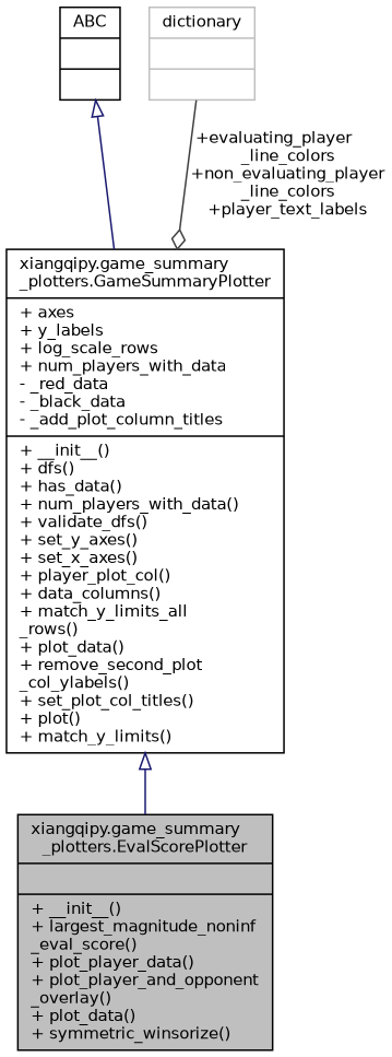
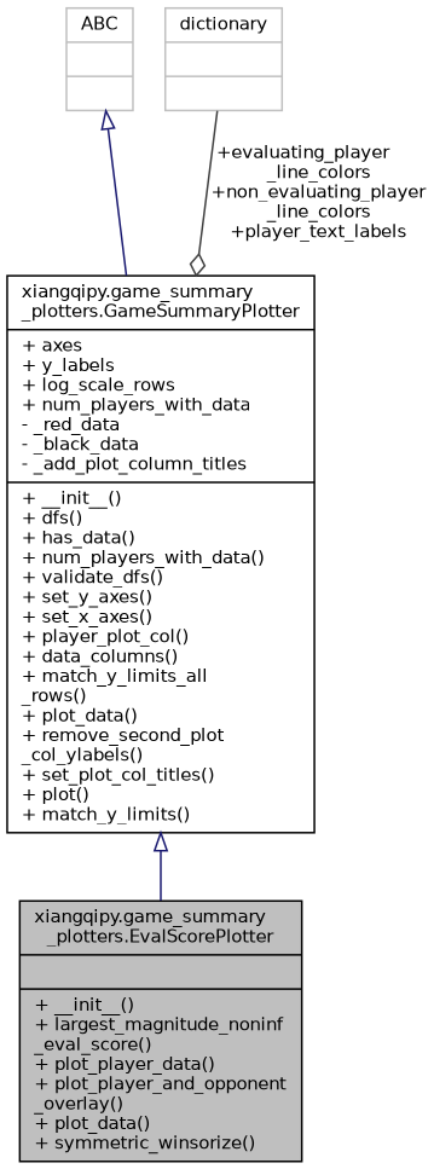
  digraph {
    node [color=black fillcolor=white fontname=Helvetica fontsize=10 shape=record style=filled]
    edge [arrowtail=onormal color=midnightblue dir=back fontname=Helvetica fontsize=10 labelfontname=Helvetica labelfontsize=10 style=solid]
    n1 [fillcolor=grey75 fontcolor=black height=0.2 label="{xiangqipy.game_summary\l_plotters.EvalScorePlotter\n||+ __init__()\l+ largest_magnitude_noninf\l_eval_score()\l+ plot_player_data()\l+ plot_player_and_opponent\l_overlay()\l+ plot_data()\l+ symmetric_winsorize()\l}" width=0.4]
    n2 [height=0.2 label="{xiangqipy.game_summary\l_plotters.GameSummaryPlotter\n|+ axes\l+ y_labels\l+ log_scale_rows\l+ num_players_with_data\l- _red_data\l- _black_data\l- _add_plot_column_titles\l|+ __init__()\l+ dfs()\l+ has_data()\l+ num_players_with_data()\l+ validate_dfs()\l+ set_y_axes()\l+ set_x_axes()\l+ player_plot_col()\l+ data_columns()\l+ match_y_limits_all\l_rows()\l+ plot_data()\l+ remove_second_plot\l_col_ylabels()\l+ set_plot_col_titles()\l+ plot()\l+ match_y_limits()\l}" width=0.4]
-   n3 [height=0.2 label="{ABC\n||}" width=0.4]
+   n3 [color=grey75 height=0.2 label="{ABC\n||}" width=0.4]
    n4 [color=grey75 height=0.2 label="{dictionary\n||}" width=0.4]
    n2 -> n1
    n3 -> n2
    n4 -> n2 [arrowhead=odiamond color=grey25 label=" +evaluating_player\l_line_colors\n+non_evaluating_player\l_line_colors\n+player_text_labels" arrowtail="" dir=""]
  }
